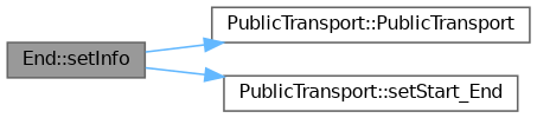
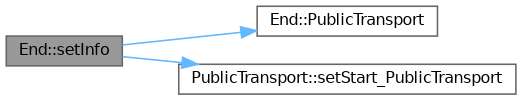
  digraph {
    rankdir=LR
    node [color=grey40 fillcolor=white fontname=Helvetica fontsize=10 shape=box style=filled]
    edge [color=steelblue1 fontname=Helvetica fontsize=10 labelfontname=Helvetica labelfontsize=10 style=solid]
    n1 [color=gray40 fillcolor=grey60 fontcolor=black height=0.2 label="End::setInfo" width=0.4]
-   n2 [height=0.2 label="PublicTransport::PublicTransport" width=0.4]
-   n3 [height=0.2 label="PublicTransport::setStart_End" width=0.4]
+   n2 [height=0.2 label="End::PublicTransport" width=0.4]
+   n3 [height=0.2 label="PublicTransport::setStart_PublicTransport" width=0.4]
    n1 -> n2
    n1 -> n3
  }
